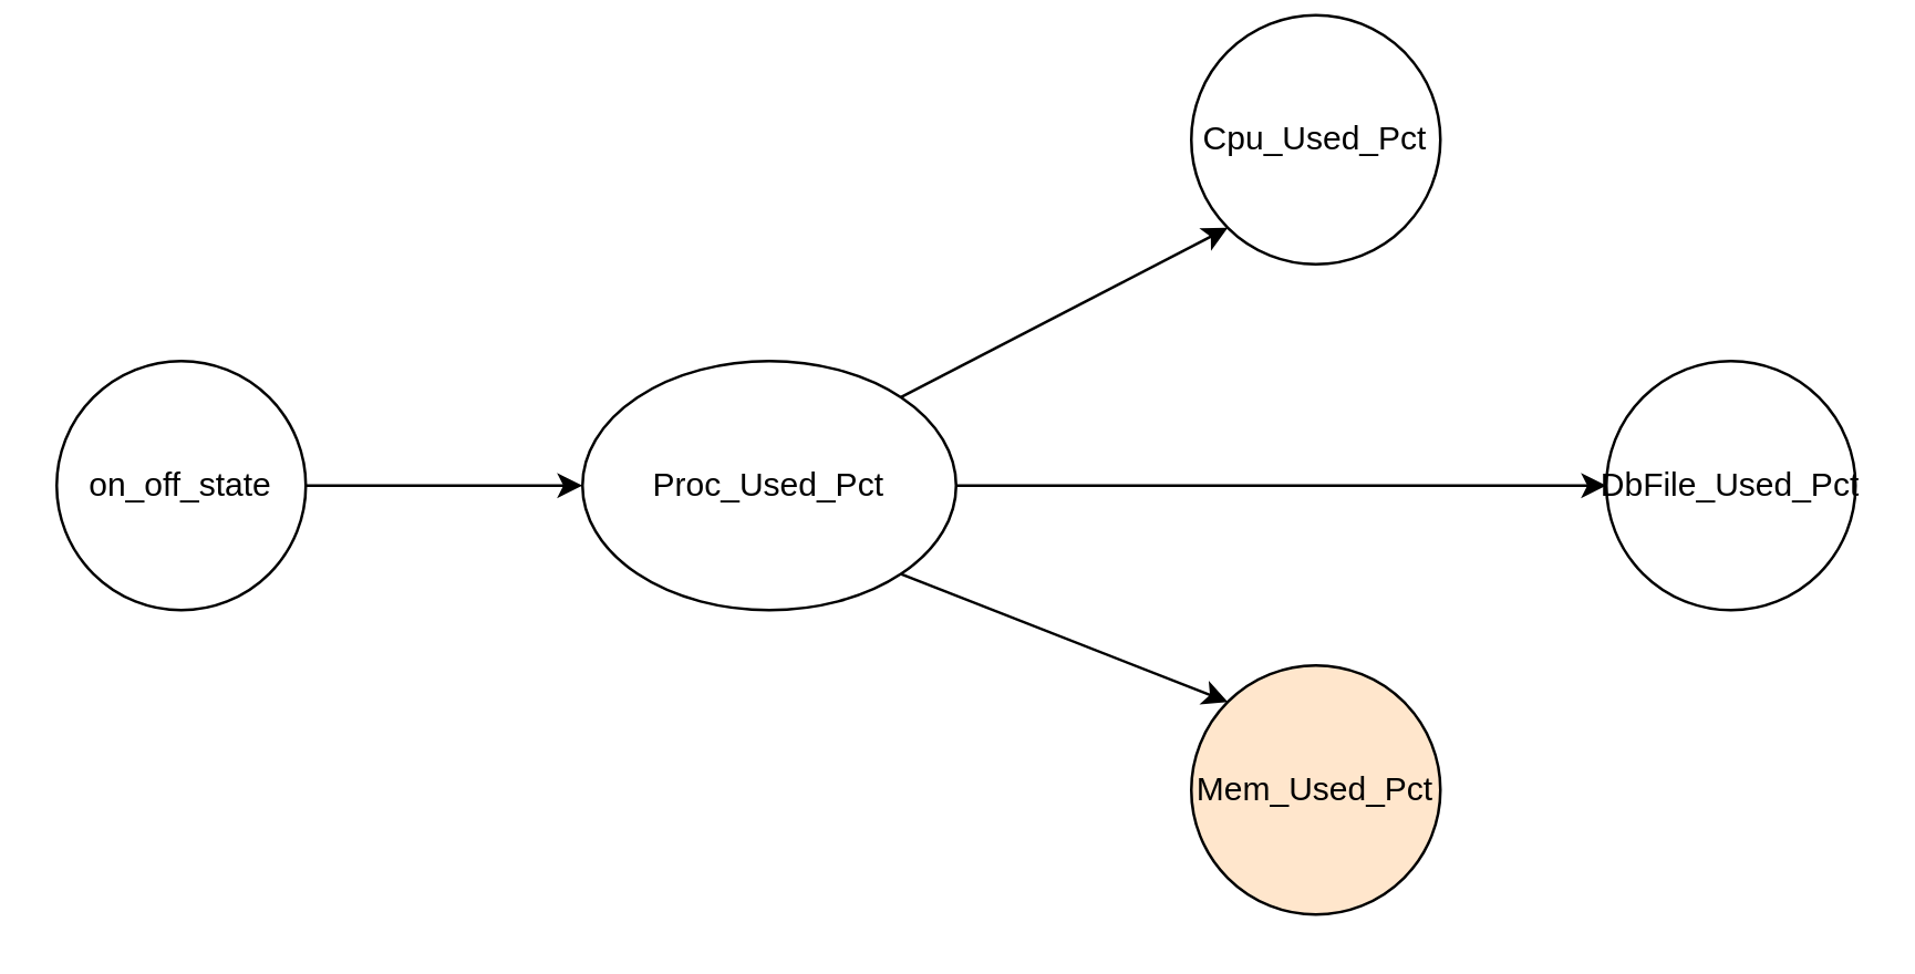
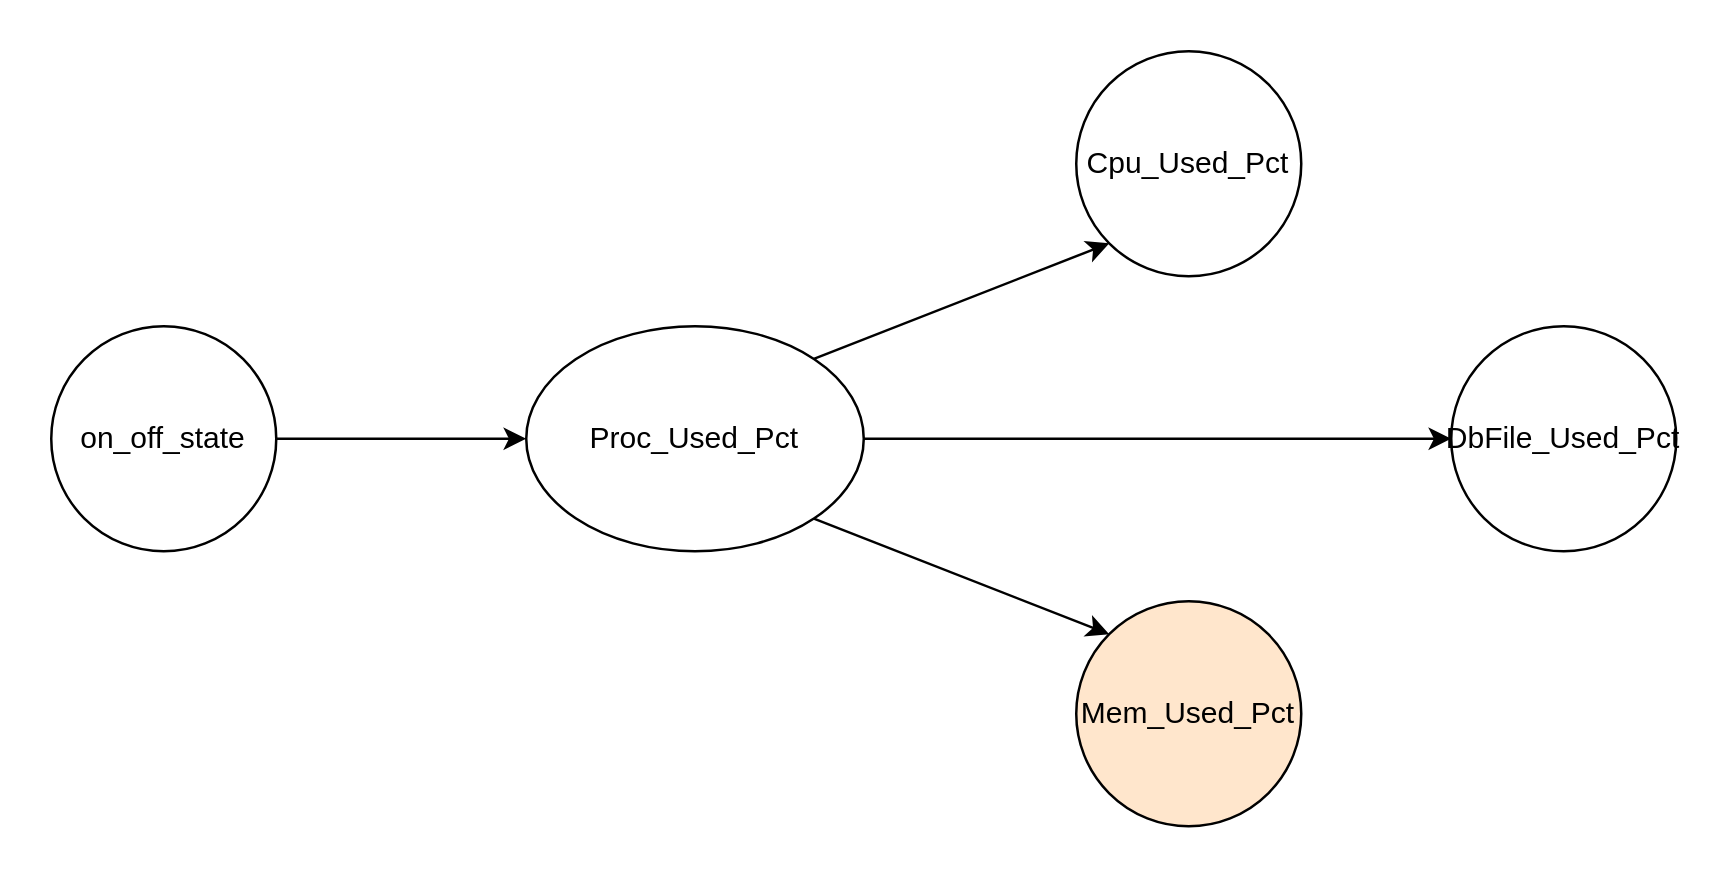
  <mxCell id="0" />
  <mxCell id="1" parent="0" />
  <mxCell id="2" style="edgeStyle=orthogonalEdgeStyle;rounded=0;orthogonalLoop=1;jettySize=auto;html=1;exitX=1;exitY=0.5;exitDx=0;exitDy=0;" edge="1" parent="1" source="3" target="5"><mxGeometry relative="1" as="geometry" /></mxCell>
  <mxCell id="3" value="on_off_state" style="ellipse;whiteSpace=wrap;html=1;aspect=fixed;" vertex="1" parent="1"><mxGeometry x="20" y="130" width="90" height="90" as="geometry" /></mxCell>
  <mxCell id="4" style="edgeStyle=orthogonalEdgeStyle;rounded=0;orthogonalLoop=1;jettySize=auto;html=1;exitX=1;exitY=0.5;exitDx=0;exitDy=0;entryX=0;entryY=0.5;entryDx=0;entryDy=0;" edge="1" parent="1" source="5" target="6"><mxGeometry relative="1" as="geometry" /></mxCell>
  <mxCell id="5" value="Proc_Used_Pct" style="ellipse;whiteSpace=wrap;html=1;aspect=fixed;" vertex="1" parent="1"><mxGeometry x="210" y="130" width="135" height="90" as="geometry" /></mxCell>
  <mxCell id="6" value="DbFile_Used_Pct" style="ellipse;whiteSpace=wrap;html=1;aspect=fixed;" vertex="1" parent="1"><mxGeometry x="580" y="130" width="90" height="90" as="geometry" /></mxCell>
- <mxCell id="7" value="Cpu_Used_Pct" style="ellipse;whiteSpace=wrap;html=1;aspect=fixed;" vertex="1" parent="1"><mxGeometry x="430" y="5" width="90" height="90" as="geometry" /></mxCell>
+ <mxCell id="7" value="Cpu_Used_Pct" style="ellipse;whiteSpace=wrap;html=1;aspect=fixed;" vertex="1" parent="1"><mxGeometry x="430" y="20" width="90" height="90" as="geometry" /></mxCell>
  <mxCell id="8" value="Mem_Used_Pct" style="ellipse;whiteSpace=wrap;html=1;aspect=fixed;fillColor=#ffe6cc;" vertex="1" parent="1"><mxGeometry x="430" y="240" width="90" height="90" as="geometry" /></mxCell>
  <mxCell id="9" value="" style="endArrow=classic;html=1;exitX=1;exitY=0;exitDx=0;exitDy=0;entryX=0;entryY=1;entryDx=0;entryDy=0;" edge="1" parent="1" source="5" target="7"><mxGeometry width="50" height="50" relative="1" as="geometry"><mxPoint x="310" y="290" as="sourcePoint" /><mxPoint x="360" y="240" as="targetPoint" /></mxGeometry></mxCell>
  <mxCell id="10" value="" style="endArrow=classic;html=1;exitX=1;exitY=1;exitDx=0;exitDy=0;entryX=0;entryY=0;entryDx=0;entryDy=0;" edge="1" parent="1" source="5" target="8"><mxGeometry width="50" height="50" relative="1" as="geometry"><mxPoint x="310" y="290" as="sourcePoint" /><mxPoint x="360" y="240" as="targetPoint" /></mxGeometry></mxCell>
